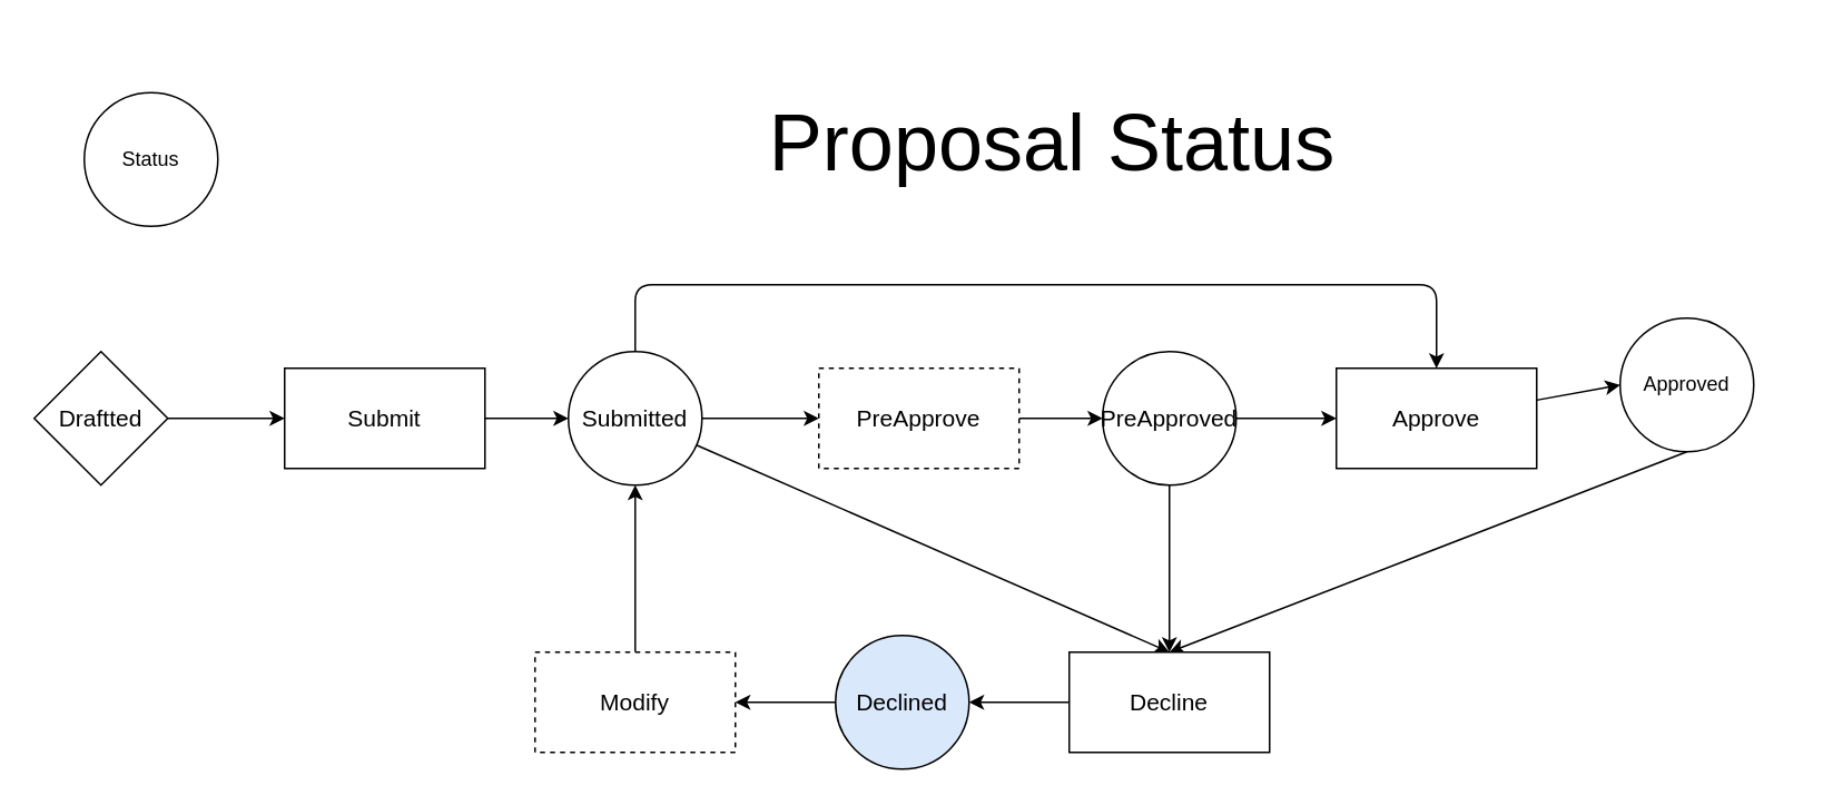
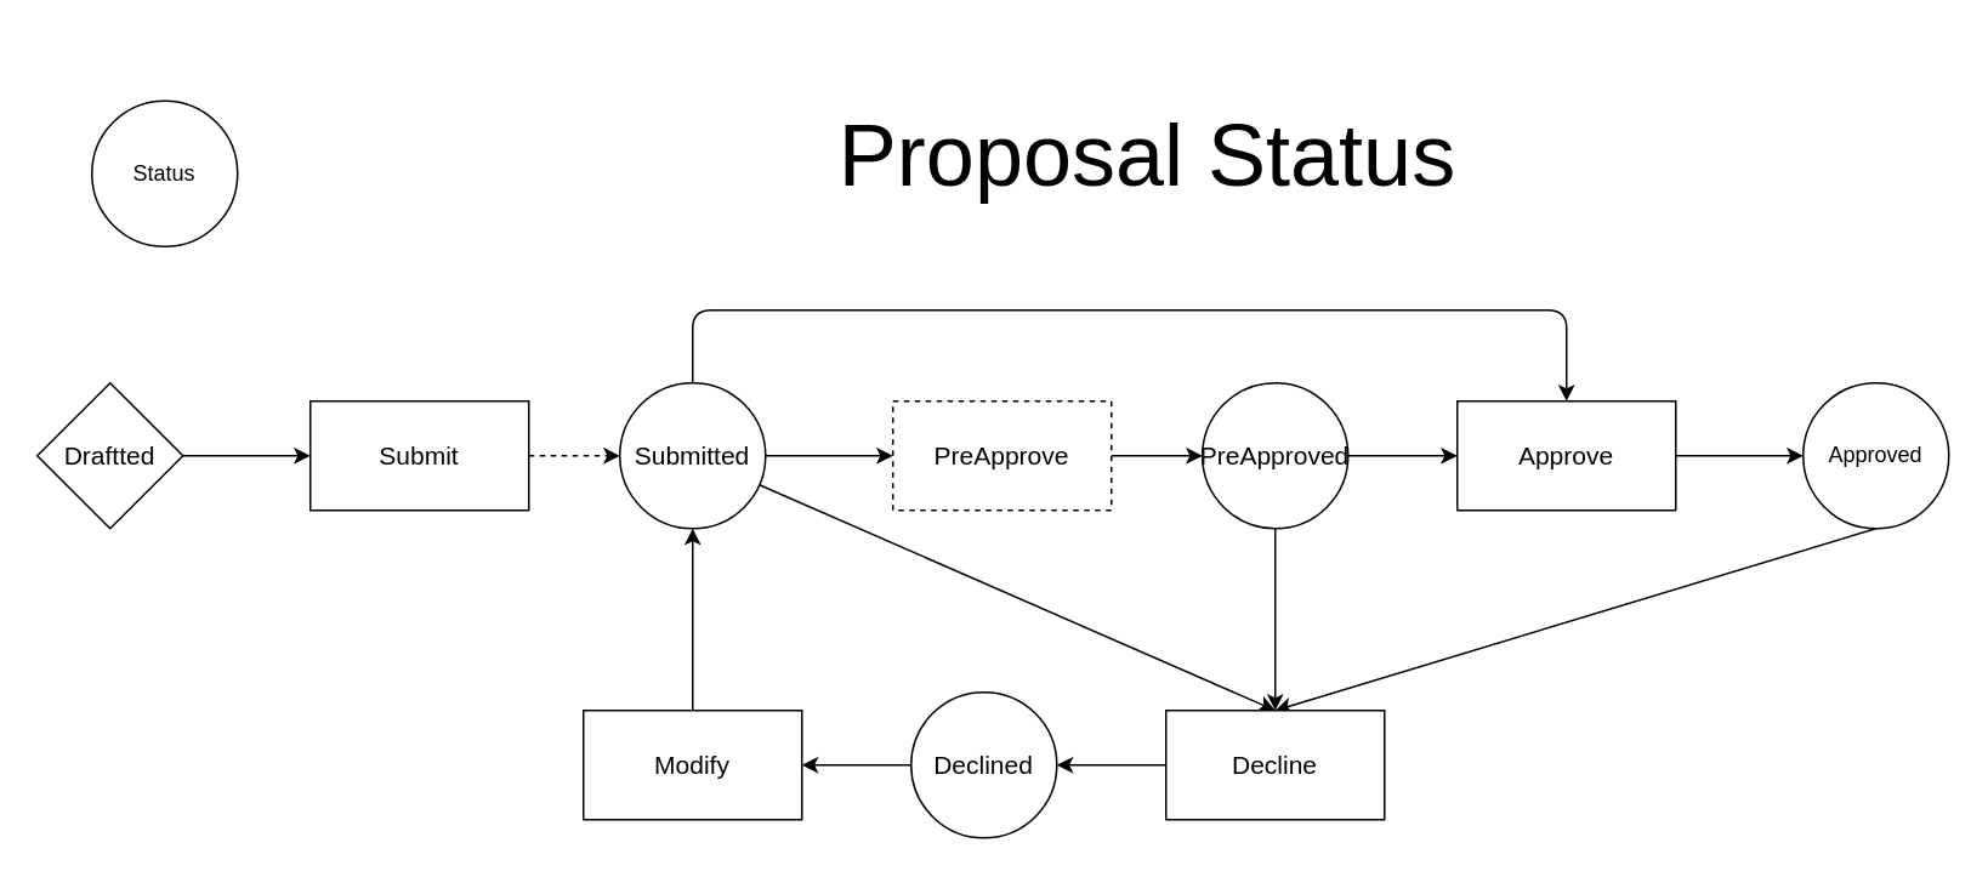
  <mxCell id="0" />
  <mxCell id="1" parent="0" />
  <mxCell id="2" value="&lt;font style=&quot;font-size: 48px&quot;&gt;Proposal Status&lt;/font&gt;" style="text;html=1;strokeColor=none;fillColor=none;align=center;verticalAlign=middle;whiteSpace=wrap;rounded=0;" vertex="1" parent="1"><mxGeometry x="430" y="20" width="400" height="130" as="geometry" /></mxCell>
  <mxCell id="3" value="Status" style="ellipse;whiteSpace=wrap;html=1;aspect=fixed;" vertex="1" parent="1"><mxGeometry x="50" y="55" width="80" height="80" as="geometry" /></mxCell>
  <mxCell id="4" style="edgeStyle=none;html=1;entryX=0;entryY=0.5;entryDx=0;entryDy=0;" edge="1" parent="1" source="5" target="7"><mxGeometry relative="1" as="geometry" /></mxCell>
  <mxCell id="5" value="&lt;font style=&quot;font-size: 14px&quot;&gt;Draftted&lt;/font&gt;" style="rhombus;whiteSpace=wrap;html=1;aspect=fixed;" vertex="1" parent="1"><mxGeometry x="20" y="210" width="80" height="80" as="geometry" /></mxCell>
- <mxCell id="6" style="edgeStyle=none;html=1;entryX=0;entryY=0.5;entryDx=0;entryDy=0;" edge="1" parent="1" source="7" target="11"><mxGeometry relative="1" as="geometry" /></mxCell>
+ <mxCell id="6" style="edgeStyle=none;html=1;entryX=0;entryY=0.5;entryDx=0;entryDy=0;dashed=1;" edge="1" parent="1" source="7" target="11"><mxGeometry relative="1" as="geometry" /></mxCell>
  <mxCell id="7" value="&lt;font style=&quot;font-size: 14px&quot;&gt;Submit&lt;/font&gt;" style="rounded=0;whiteSpace=wrap;html=1;" vertex="1" parent="1"><mxGeometry x="170" y="220" width="120" height="60" as="geometry" /></mxCell>
  <mxCell id="8" style="edgeStyle=none;html=1;entryX=0;entryY=0.5;entryDx=0;entryDy=0;" edge="1" parent="1" source="11" target="19"><mxGeometry relative="1" as="geometry"><Array as="points" /></mxGeometry></mxCell>
  <mxCell id="9" style="edgeStyle=none;html=1;entryX=0.5;entryY=0;entryDx=0;entryDy=0;" edge="1" parent="1" source="11" target="24"><mxGeometry relative="1" as="geometry" /></mxCell>
  <mxCell id="10" style="edgeStyle=none;html=1;entryX=0.5;entryY=0;entryDx=0;entryDy=0;" edge="1" parent="1" source="11" target="22"><mxGeometry relative="1" as="geometry"><Array as="points"><mxPoint x="380" y="170" /><mxPoint x="620" y="170" /><mxPoint x="860" y="170" /></Array></mxGeometry></mxCell>
  <mxCell id="11" value="&lt;font style=&quot;font-size: 14px&quot;&gt;Submitted&lt;/font&gt;" style="ellipse;whiteSpace=wrap;html=1;aspect=fixed;" vertex="1" parent="1"><mxGeometry x="340" y="210" width="80" height="80" as="geometry" /></mxCell>
- <mxCell id="12" value="Approved" style="ellipse;whiteSpace=wrap;html=1;aspect=fixed;" vertex="1" parent="1"><mxGeometry x="970" y="190" width="80" height="80" as="geometry" /></mxCell>
+ <mxCell id="12" value="Approved" style="ellipse;whiteSpace=wrap;html=1;aspect=fixed;" vertex="1" parent="1"><mxGeometry x="990" y="210" width="80" height="80" as="geometry" /></mxCell>
  <mxCell id="13" style="edgeStyle=none;html=1;entryX=1;entryY=0.5;entryDx=0;entryDy=0;" edge="1" parent="1" source="14" target="26"><mxGeometry relative="1" as="geometry" /></mxCell>
- <mxCell id="14" value="&lt;font style=&quot;font-size: 14px&quot;&gt;Declined&lt;/font&gt;" style="ellipse;whiteSpace=wrap;html=1;aspect=fixed;fillColor=#dae8fc;" vertex="1" parent="1"><mxGeometry x="500" y="380" width="80" height="80" as="geometry" /></mxCell>
+ <mxCell id="14" value="&lt;font style=&quot;font-size: 14px&quot;&gt;Declined&lt;/font&gt;" style="ellipse;whiteSpace=wrap;html=1;aspect=fixed;" vertex="1" parent="1"><mxGeometry x="500" y="380" width="80" height="80" as="geometry" /></mxCell>
  <mxCell id="15" style="edgeStyle=none;html=1;entryX=0;entryY=0.5;entryDx=0;entryDy=0;" edge="1" parent="1" source="17" target="22"><mxGeometry relative="1" as="geometry" /></mxCell>
  <mxCell id="16" style="edgeStyle=none;html=1;entryX=0.5;entryY=0;entryDx=0;entryDy=0;" edge="1" parent="1" source="17" target="24"><mxGeometry relative="1" as="geometry" /></mxCell>
  <mxCell id="17" value="&lt;font style=&quot;font-size: 14px&quot;&gt;PreApproved&lt;/font&gt;" style="ellipse;whiteSpace=wrap;html=1;aspect=fixed;" vertex="1" parent="1"><mxGeometry x="660" y="210" width="80" height="80" as="geometry" /></mxCell>
  <mxCell id="18" style="edgeStyle=none;html=1;entryX=0;entryY=0.5;entryDx=0;entryDy=0;" edge="1" parent="1" source="19" target="17"><mxGeometry relative="1" as="geometry"><mxPoint x="680" y="130" as="targetPoint" /></mxGeometry></mxCell>
  <mxCell id="19" value="&lt;font style=&quot;font-size: 14px&quot;&gt;PreApprove&lt;/font&gt;" style="rounded=0;whiteSpace=wrap;html=1;dashed=1;" vertex="1" parent="1"><mxGeometry x="490" y="220" width="120" height="60" as="geometry" /></mxCell>
  <mxCell id="20" style="edgeStyle=none;html=1;entryX=0;entryY=0.5;entryDx=0;entryDy=0;" edge="1" parent="1" source="22" target="12"><mxGeometry relative="1" as="geometry" /></mxCell>
  <mxCell id="21" style="edgeStyle=none;html=1;entryX=0.5;entryY=0;entryDx=0;entryDy=0;exitX=0.5;exitY=1;exitDx=0;exitDy=0;" edge="1" parent="1" source="12" target="24"><mxGeometry relative="1" as="geometry" /></mxCell>
  <mxCell id="22" value="&lt;font style=&quot;font-size: 14px&quot;&gt;Approve&lt;/font&gt;" style="rounded=0;whiteSpace=wrap;html=1;" vertex="1" parent="1"><mxGeometry x="800" y="220" width="120" height="60" as="geometry" /></mxCell>
  <mxCell id="23" style="edgeStyle=none;html=1;" edge="1" parent="1" source="24" target="14"><mxGeometry relative="1" as="geometry" /></mxCell>
  <mxCell id="24" value="&lt;font style=&quot;font-size: 14px&quot;&gt;Decline&lt;br&gt;&lt;/font&gt;" style="rounded=0;whiteSpace=wrap;html=1;" vertex="1" parent="1"><mxGeometry x="640" y="390" width="120" height="60" as="geometry" /></mxCell>
  <mxCell id="25" style="edgeStyle=none;html=1;entryX=0.5;entryY=1;entryDx=0;entryDy=0;" edge="1" parent="1" source="26" target="11"><mxGeometry relative="1" as="geometry" /></mxCell>
- <mxCell id="26" value="&lt;font style=&quot;font-size: 14px&quot;&gt;Modify&lt;/font&gt;" style="rounded=0;whiteSpace=wrap;html=1;dashed=1;" vertex="1" parent="1"><mxGeometry x="320" y="390" width="120" height="60" as="geometry" /></mxCell>
+ <mxCell id="26" value="&lt;font style=&quot;font-size: 14px&quot;&gt;Modify&lt;/font&gt;" style="rounded=0;whiteSpace=wrap;html=1;" vertex="1" parent="1"><mxGeometry x="320" y="390" width="120" height="60" as="geometry" /></mxCell>
